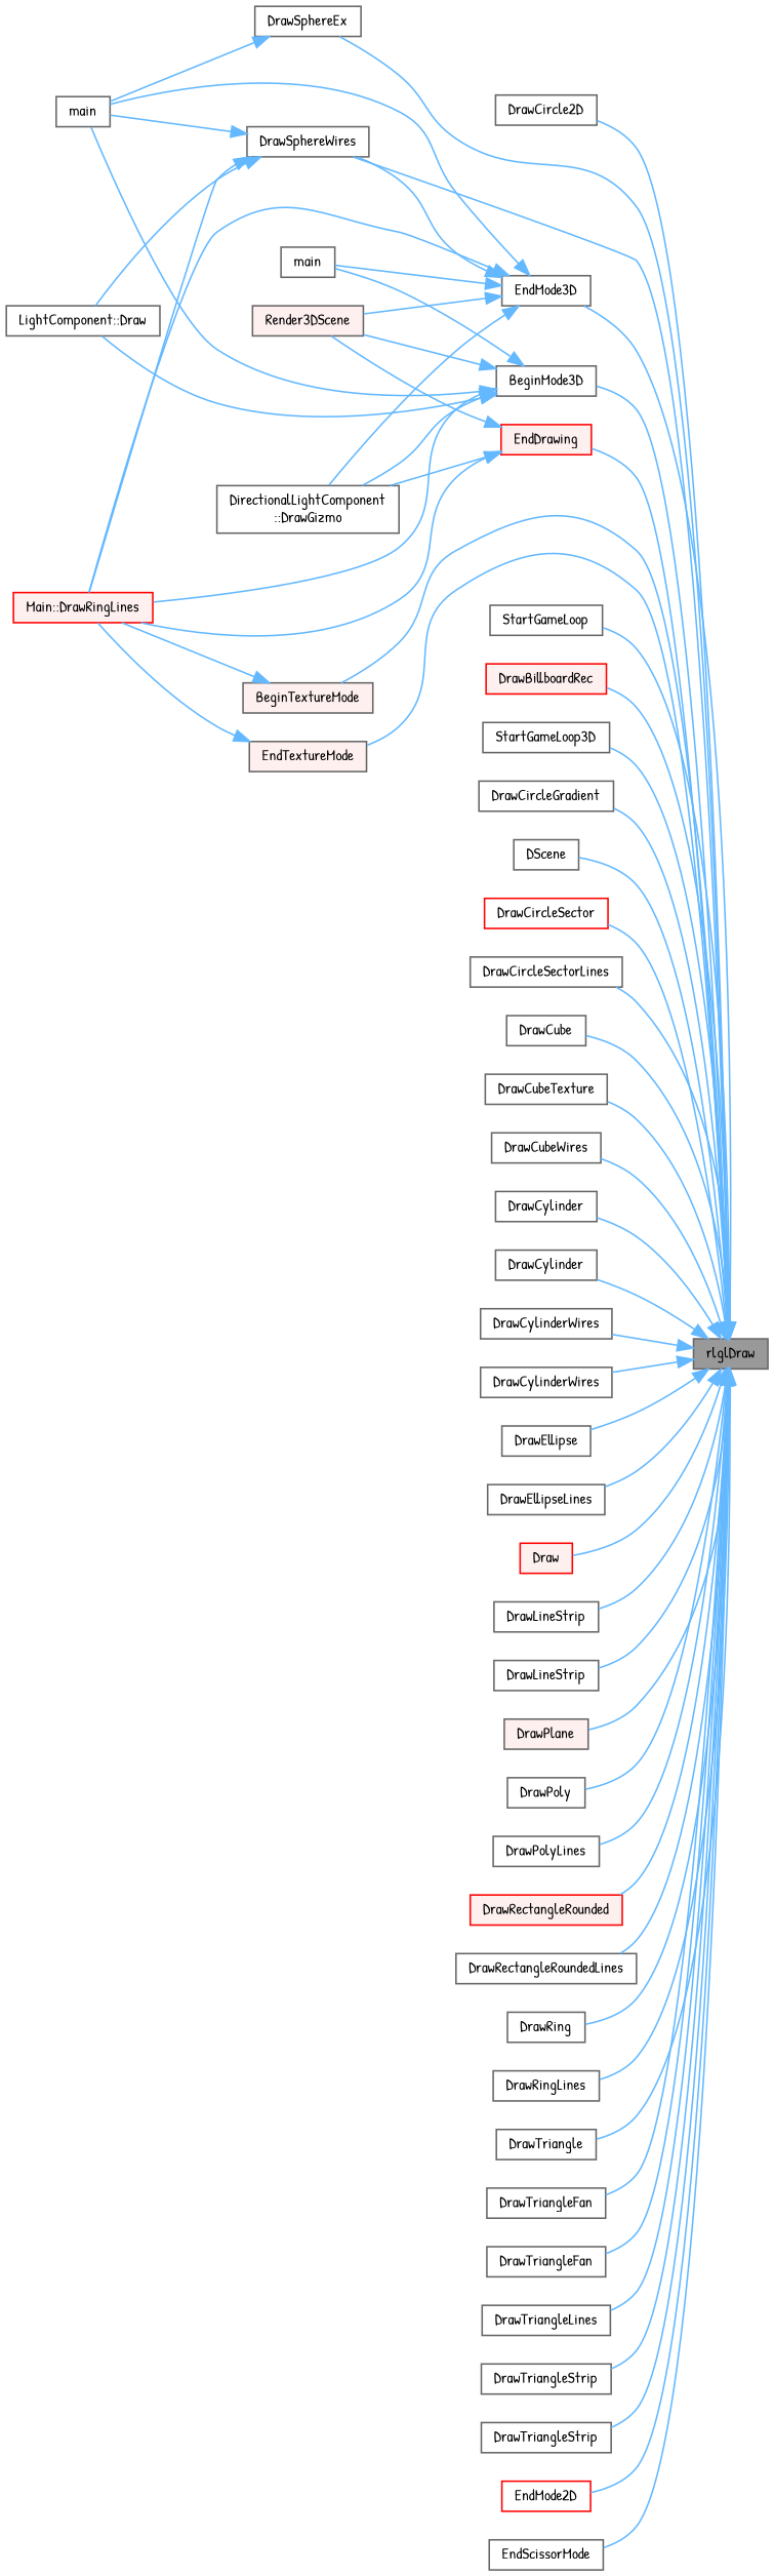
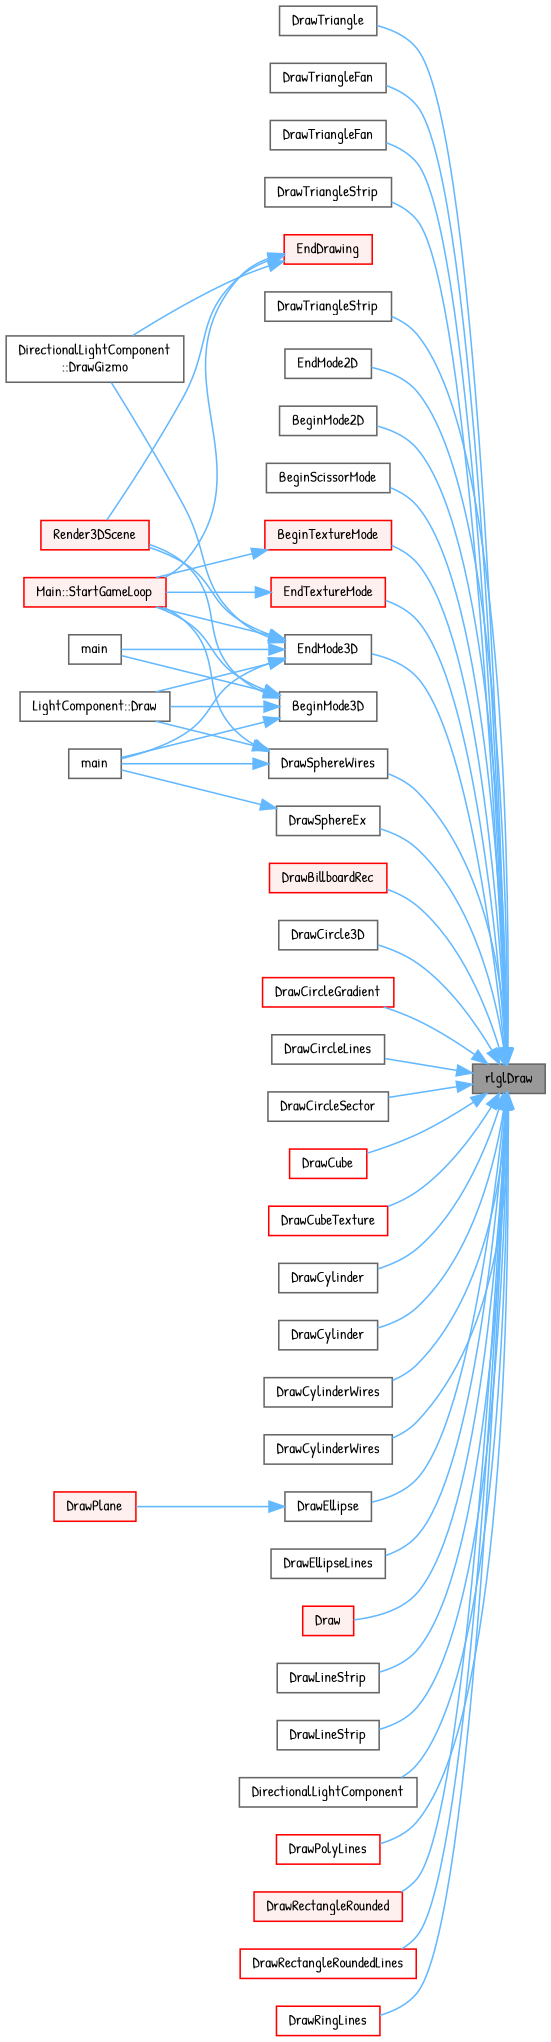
  digraph {
    fontname="Patrick Hand"
    rankdir=RL
    node [color=grey40 fillcolor=white fontname="Patrick Hand" fontsize=10 shape=box style=filled]
    edge [color=steelblue1 dir=back fontname="Patrick Hand" fontsize=10 labelfontname=Helvetica labelfontsize=10 style=solid]
    n1 [color=gray40 fillcolor=grey60 fontcolor=black height=0.2 label=rlglDraw width=0.4]
-   n2 [height=0.2 label=DrawCircle2D width=0.4]
+   n2 [height=0.2 label=BeginMode2D width=0.4]
    n3 [height=0.2 label=BeginMode3D width=0.4]
-   n4 [height=0.2 label=StartGameLoop width=0.4]
-   n5 [fillcolor="#FFF0F0" height=0.2 label=BeginTextureMode width=0.4]
+   n4 [height=0.2 label=BeginScissorMode width=0.4]
+   n5 [color=red fillcolor="#FFF0F0" height=0.2 label=BeginTextureMode width=0.4]
    n6 [color=red fillcolor="#FFF0F0" height=0.2 label=DrawBillboardRec width=0.4]
-   n7 [height=0.2 label=StartGameLoop3D width=0.4]
-   n8 [height=0.2 label=DrawCircleGradient width=0.4]
-   n9 [height=0.2 label=DScene width=0.4]
-   n10 [color=red height=0.2 label=DrawCircleSector width=0.4]
-   n11 [height=0.2 label=DrawCircleSectorLines width=0.4]
-   n12 [height=0.2 label=DrawCube width=0.4]
-   n13 [height=0.2 label=DrawCubeTexture width=0.4]
-   n14 [height=0.2 label=DrawCubeWires width=0.4]
+   n7 [height=0.2 label=DrawCircle3D width=0.4]
+   n8 [color=red height=0.2 label=DrawCircleGradient width=0.4]
+   n9 [height=0.2 label=DrawCircleLines width=0.4]
+   n10 [height=0.2 label=DrawCircleSector width=0.4]
+   n12 [color=red height=0.2 label=DrawCube width=0.4]
+   n13 [color=red height=0.2 label=DrawCubeTexture width=0.4]
    n15 [height=0.2 label=DrawCylinder width=0.4]
    n16 [height=0.2 label=DrawCylinder width=0.4]
    n17 [height=0.2 label=DrawCylinderWires width=0.4]
    n18 [height=0.2 label=DrawCylinderWires width=0.4]
    n19 [height=0.2 label=DrawEllipse width=0.4]
    n20 [height=0.2 label=DrawEllipseLines width=0.4]
    n21 [color=red fillcolor="#FFF0F0" height=0.2 label=Draw width=0.4]
    n22 [height=0.2 label=DrawLineStrip width=0.4]
    n23 [height=0.2 label=DrawLineStrip width=0.4]
-   n24 [fillcolor="#FFF0F0" height=0.2 label=DrawPlane width=0.4]
-   n25 [height=0.2 label=DrawPoly width=0.4]
-   n26 [height=0.2 label=DrawPolyLines width=0.4]
+   n24 [color=red fillcolor="#FFF0F0" height=0.2 label=DrawPlane width=0.4]
+   n25 [height=0.2 label=DirectionalLightComponent width=0.4]
+   n26 [color=red height=0.2 label=DrawPolyLines width=0.4]
    n27 [color=red fillcolor="#FFF0F0" height=0.2 label=DrawRectangleRounded width=0.4]
-   n28 [height=0.2 label=DrawRectangleRoundedLines width=0.4]
-   n29 [height=0.2 label=DrawRing width=0.4]
-   n30 [height=0.2 label=DrawRingLines width=0.4]
+   n28 [color=red height=0.2 label=DrawRectangleRoundedLines width=0.4]
+   n30 [color=red height=0.2 label=DrawRingLines width=0.4]
    n31 [height=0.2 label=DrawSphereEx width=0.4]
    n32 [height=0.2 label=DrawSphereWires width=0.4]
    n33 [height=0.2 label=DrawTriangle width=0.4]
    n34 [height=0.2 label=DrawTriangleFan width=0.4]
    n35 [height=0.2 label=DrawTriangleFan width=0.4]
-   n36 [height=0.2 label=DrawTriangleLines width=0.4]
    n37 [height=0.2 label=DrawTriangleStrip width=0.4]
    n38 [height=0.2 label=DrawTriangleStrip width=0.4]
    n39 [color=red fillcolor="#FFF0F0" height=0.2 label=EndDrawing width=0.4]
-   n40 [color=red height=0.2 label=EndMode2D width=0.4]
+   n40 [height=0.2 label=EndMode2D width=0.4]
    n41 [height=0.2 label=EndMode3D width=0.4]
-   n42 [height=0.2 label=EndScissorMode width=0.4]
-   n43 [fillcolor="#FFF0F0" height=0.2 label=EndTextureMode width=0.4]
+   n43 [color=red fillcolor="#FFF0F0" height=0.2 label=EndTextureMode width=0.4]
    n44 [height=0.2 label="LightComponent::Draw" width=0.4]
    n45 [height=0.2 label="DirectionalLightComponent\l::DrawGizmo" width=0.4]
    n46 [height=0.2 label=main width=0.4]
    n47 [height=0.2 label=main width=0.4]
-   n48 [fillcolor="#FFF0F0" height=0.2 label=Render3DScene width=0.4]
-   n49 [color=red fillcolor="#FFF0F0" height=0.2 label="Main::DrawRingLines" width=0.4]
+   n48 [color=red fillcolor="#FFF0F0" height=0.2 label=Render3DScene width=0.4]
+   n49 [color=red fillcolor="#FFF0F0" height=0.2 label="Main::StartGameLoop" width=0.4]
    n1 -> n2
-   n1 -> n3
    n1 -> n4
    n1 -> n5
    n1 -> n6
    n1 -> n7
    n1 -> n8
    n1 -> n9
    n1 -> n10
-   n1 -> n11
    n1 -> n12
    n1 -> n13
-   n1 -> n14
    n1 -> n15
    n1 -> n16
    n1 -> n17
    n1 -> n18
    n1 -> n19
    n1 -> n20
    n1 -> n21
    n1 -> n22
    n1 -> n23
-   n1 -> n24
+   n19 -> n24
    n1 -> n25
    n1 -> n26
    n1 -> n27
    n1 -> n28
-   n1 -> n29
    n1 -> n30
    n1 -> n31
    n1 -> n32
    n1 -> n33
    n1 -> n34
    n1 -> n35
-   n1 -> n36
    n1 -> n37
    n1 -> n38
-   n1 -> n39
    n1 -> n40
    n1 -> n41
-   n1 -> n42
    n1 -> n43
    n3 -> n44
-   n3 -> n45
    n3 -> n46
    n3 -> n47
    n3 -> n48
    n3 -> n49
    n5 -> n49
    n31 -> n47
    n32 -> n44
    n32 -> n47
    n32 -> n49
    n39 -> n45
    n39 -> n48
    n39 -> n49
-   n41 -> n32
+   n41 -> n44
    n41 -> n45
    n41 -> n46
    n41 -> n47
    n41 -> n48
    n41 -> n49
    n43 -> n49
  }
